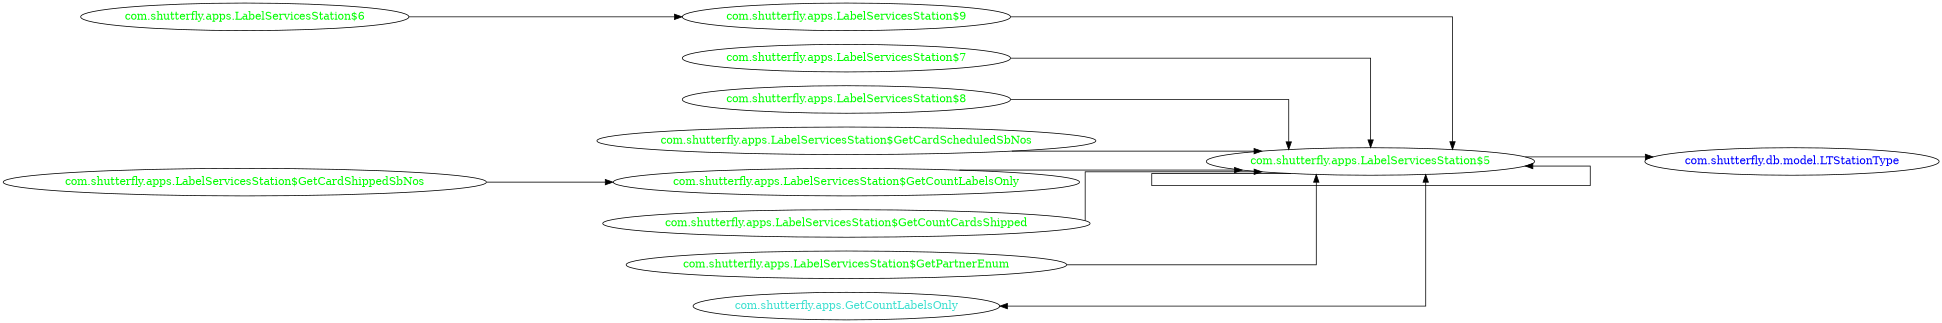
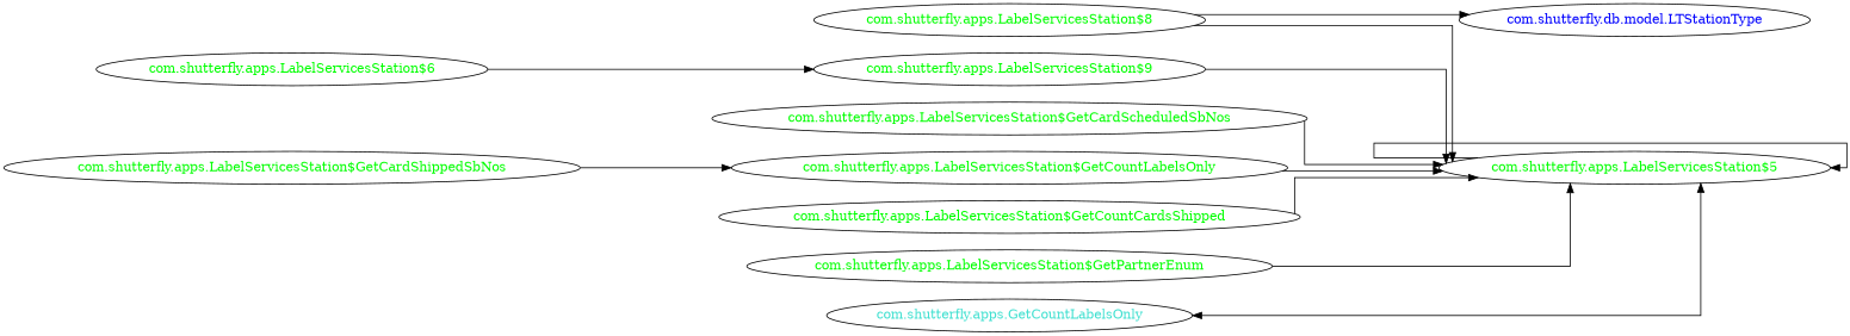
  digraph {
    concentrate=true
    rankdir=LR
    ranksep=2.0
    splines=ortho
    node [fontcolor=green]
    "com.shutterfly.apps.LabelServicesStation$5"
    "com.shutterfly.db.model.LTStationType" [fontcolor=blue]
    "com.shutterfly.apps.LabelServicesStation$6"
    "com.shutterfly.apps.LabelServicesStation$9"
-   "com.shutterfly.apps.LabelServicesStation$7"
    "com.shutterfly.apps.LabelServicesStation$8"
    "com.shutterfly.apps.LabelServicesStation$GetCardScheduledSbNos"
    "com.shutterfly.apps.LabelServicesStation$GetCardShippedSbNos"
    "com.shutterfly.apps.LabelServicesStation$GetCountLabelsOnly"
    "com.shutterfly.apps.LabelServicesStation$GetCountCardsShipped"
    "com.shutterfly.apps.LabelServicesStation$GetPartnerEnum"
    n12 [fontcolor=turquoise label="com.shutterfly.apps.GetCountLabelsOnly"]
    "com.shutterfly.apps.LabelServicesStation$5" -> "com.shutterfly.apps.LabelServicesStation$5"
-   "com.shutterfly.apps.LabelServicesStation$5" -> "com.shutterfly.db.model.LTStationType"
+   "com.shutterfly.apps.LabelServicesStation$8" -> "com.shutterfly.db.model.LTStationType"
    "com.shutterfly.apps.LabelServicesStation$6" -> "com.shutterfly.apps.LabelServicesStation$9"
    "com.shutterfly.apps.LabelServicesStation$9" -> "com.shutterfly.apps.LabelServicesStation$5"
-   "com.shutterfly.apps.LabelServicesStation$7" -> "com.shutterfly.apps.LabelServicesStation$5"
    "com.shutterfly.apps.LabelServicesStation$8" -> "com.shutterfly.apps.LabelServicesStation$5"
    "com.shutterfly.apps.LabelServicesStation$GetCardScheduledSbNos" -> "com.shutterfly.apps.LabelServicesStation$5"
    "com.shutterfly.apps.LabelServicesStation$GetCardShippedSbNos" -> "com.shutterfly.apps.LabelServicesStation$GetCountLabelsOnly"
    "com.shutterfly.apps.LabelServicesStation$GetCountLabelsOnly" -> "com.shutterfly.apps.LabelServicesStation$5"
    "com.shutterfly.apps.LabelServicesStation$GetCountCardsShipped" -> "com.shutterfly.apps.LabelServicesStation$5"
    "com.shutterfly.apps.LabelServicesStation$GetPartnerEnum" -> "com.shutterfly.apps.LabelServicesStation$5"
    n12 -> "com.shutterfly.apps.LabelServicesStation$5" [dir=both]
  }
